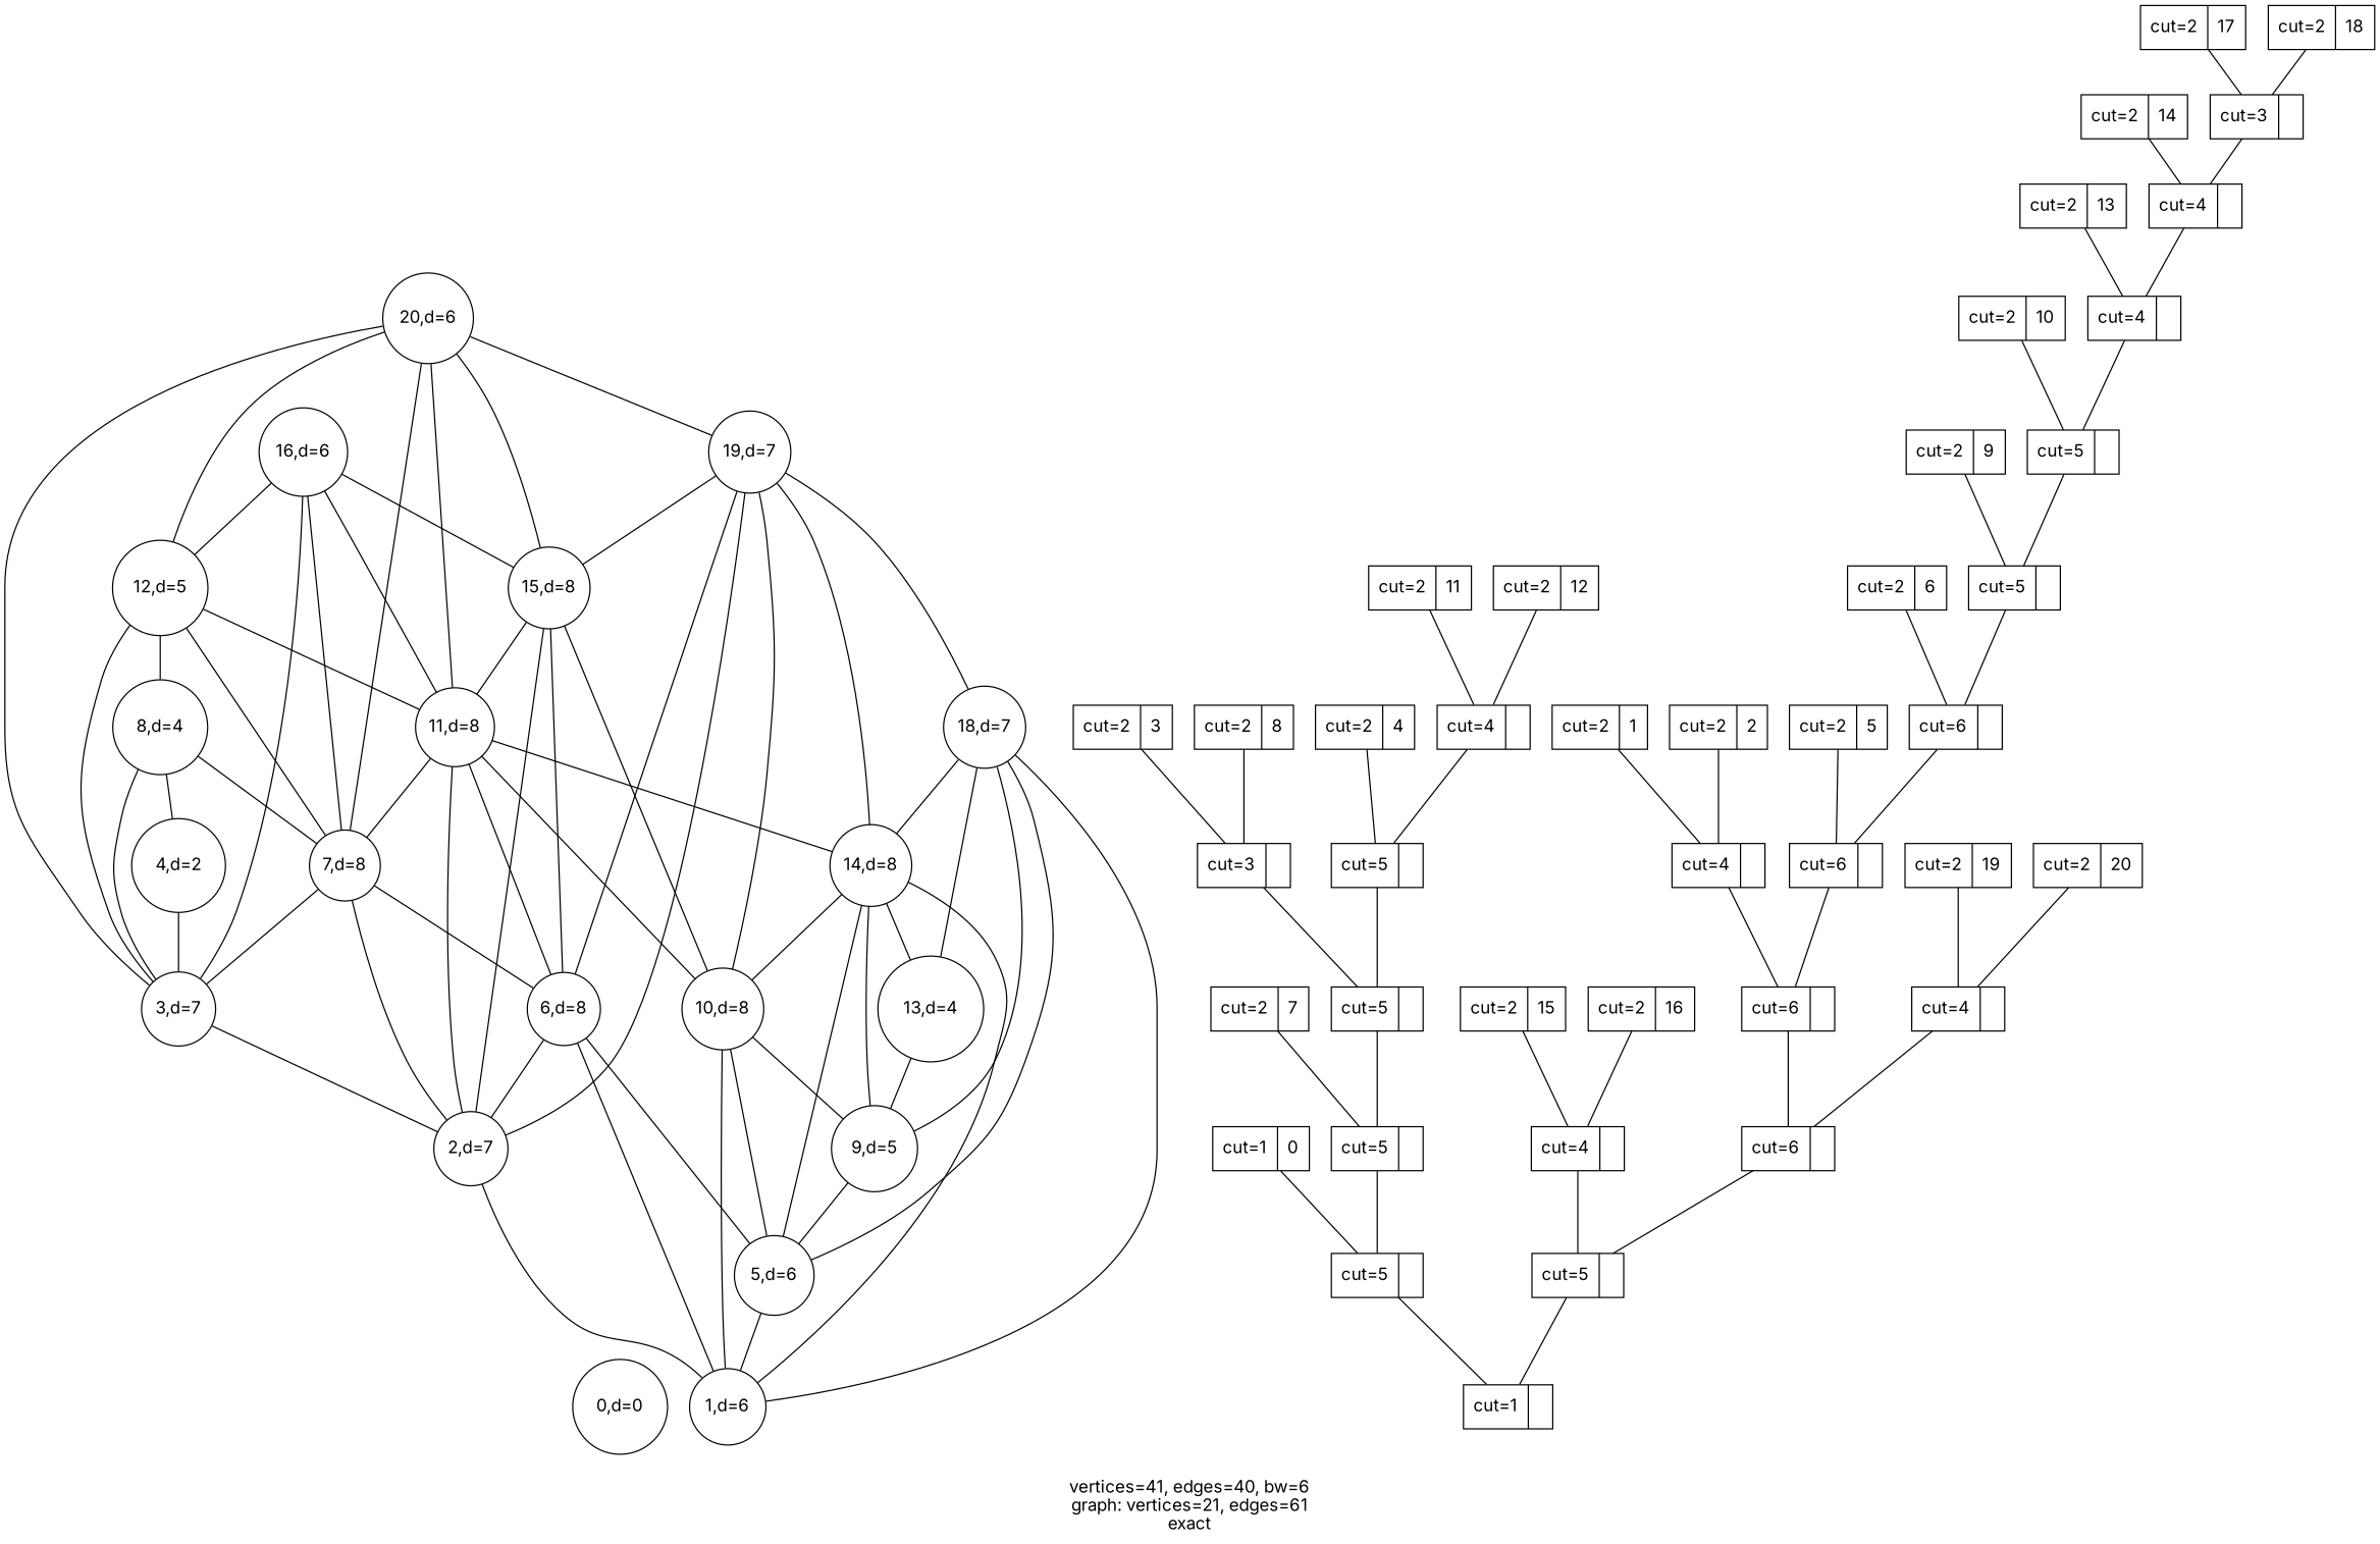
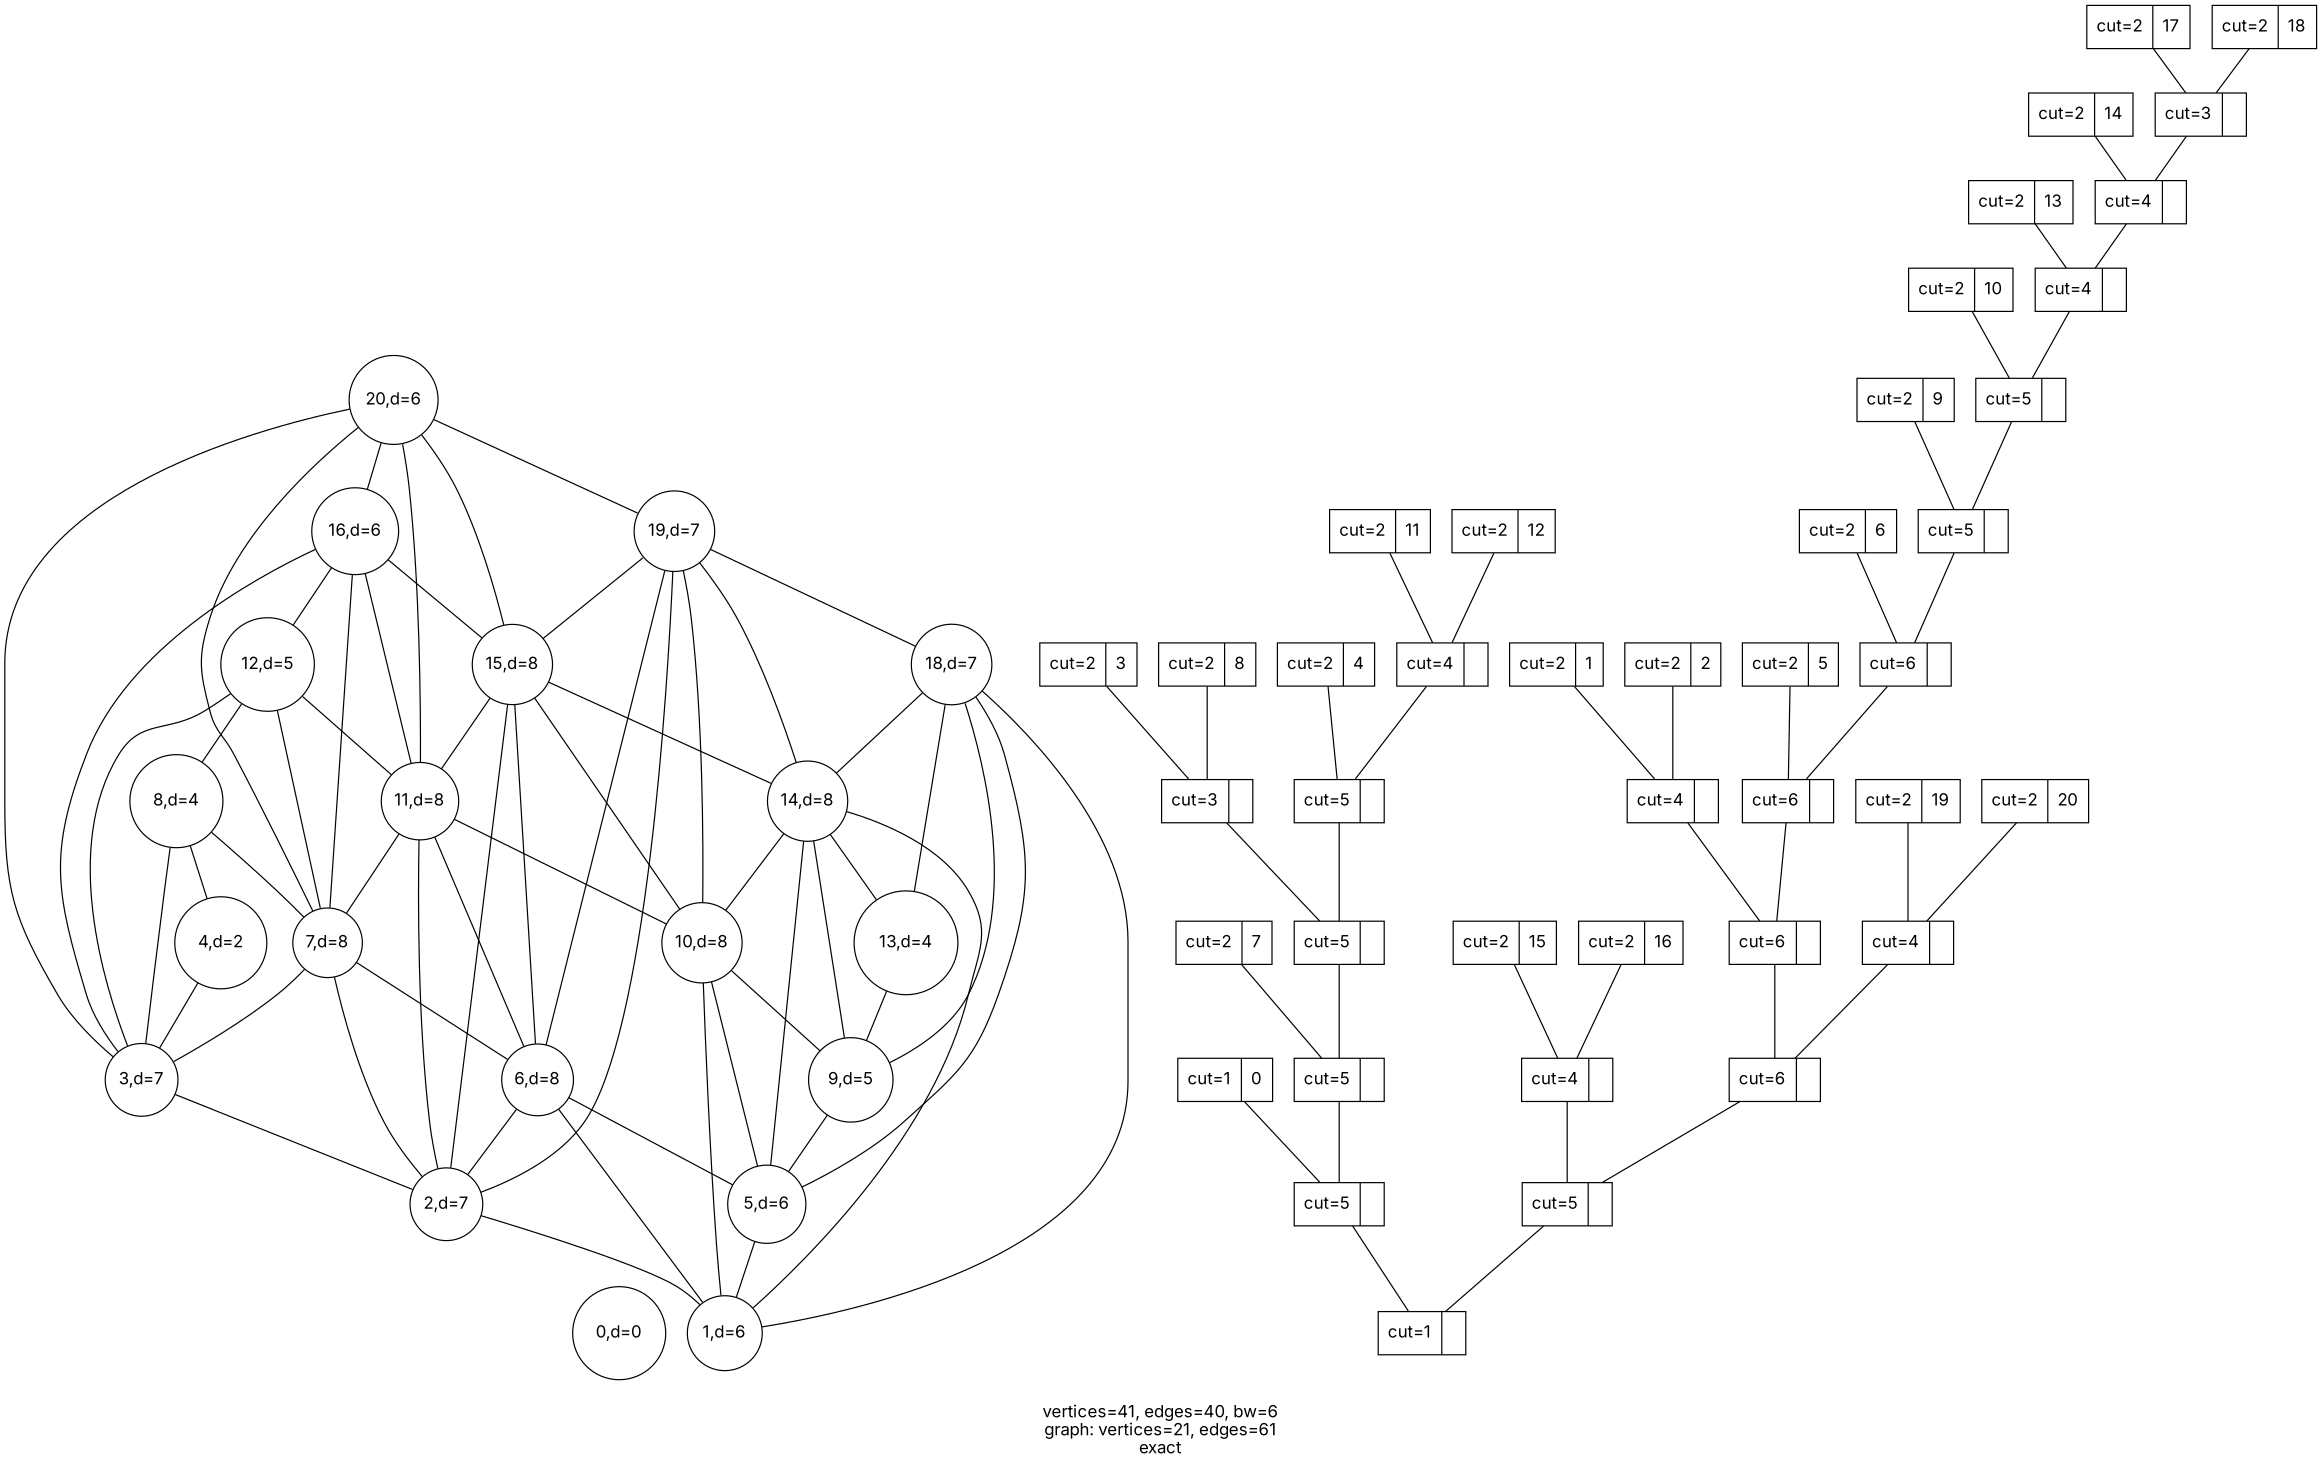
  graph {
    fontname=Inter
    label="\nvertices=41, edges=40, bw=6\ngraph: vertices=21, edges=61\nexact"
    rankdir=BT
    splines=true
    node [fontname=Inter shape=record]
    edge [fontname=Inter]
    n1 [height=0.00 label="0,d=0" shape=circle]
    n2 [height=0.60 label="1,d=6" shape=circle]
    n3 [height=0.70 label="2,d=7" shape=circle]
    n4 [height=0.60 label="5,d=6" shape=circle]
    n5 [height=0.80 label="6,d=8" shape=circle]
    n6 [height=0.80 label="10,d=8" shape=circle]
    n7 [height=0.80 label="14,d=8" shape=circle]
    n8 [height=0.70 label="18,d=7" shape=circle]
    n9 [height=0.70 label="3,d=7" shape=circle]
    n10 [height=0.80 label="7,d=8" shape=circle]
    n11 [height=0.80 label="11,d=8" shape=circle]
    n12 [height=0.80 label="15,d=8" shape=circle]
    n13 [height=0.70 label="19,d=7" shape=circle]
    n14 [height=0.20 label="4,d=2" shape=circle]
    n15 [height=0.40 label="8,d=4" shape=circle]
    n16 [height=0.50 label="12,d=5" shape=circle]
    n17 [height=0.60 label="16,d=6" shape=circle]
    n18 [height=0.60 label="20,d=6" shape=circle]
    n19 [height=0.50 label="9,d=5" shape=circle]
    n20 [height=0.40 label="13,d=4" shape=circle]
    n21 [label=" cut=1 | "]
    n22 [label=" cut=5 | "]
    n23 [label=" cut=5 | "]
    n24 [label=" cut=1 | <n0> 0"]
    n25 [label=" cut=5 | "]
    n26 [label=" cut=4 | "]
    n27 [label=" cut=6 | "]
    n28 [label=" cut=2 | <n7> 7"]
    n29 [label=" cut=5 | "]
    n30 [label=" cut=3 | "]
    n31 [label=" cut=5 | "]
    n32 [label=" cut=2 | <n3> 3"]
    n33 [label=" cut=2 | <n8> 8"]
    n34 [label=" cut=2 | <n4> 4"]
    n35 [label=" cut=4 | "]
    n36 [label=" cut=2 | <n11> 11"]
    n37 [label=" cut=2 | <n12> 12"]
    n38 [label=" cut=2 | <n15> 15"]
    n39 [label=" cut=2 | <n16> 16"]
    n40 [label=" cut=6 | "]
    n41 [label=" cut=4 | "]
    n42 [label=" cut=4 | "]
    n43 [label=" cut=6 | "]
    n44 [label=" cut=2 | <n19> 19"]
    n45 [label=" cut=2 | <n20> 20"]
    n46 [label=" cut=2 | <n1> 1"]
    n47 [label=" cut=2 | <n2> 2"]
    n48 [label=" cut=2 | <n5> 5"]
    n49 [label=" cut=6 | "]
    n50 [label=" cut=2 | <n6> 6"]
    n51 [label=" cut=5 | "]
    n52 [label=" cut=2 | <n9> 9"]
    n53 [label=" cut=5 | "]
    n54 [label=" cut=2 | <n10> 10"]
    n55 [label=" cut=4 | "]
    n56 [label=" cut=2 | <n13> 13"]
    n57 [label=" cut=4 | "]
    n58 [label=" cut=2 | <n14> 14"]
    n59 [label=" cut=3 | "]
    n60 [label=" cut=2 | <n17> 17"]
    n61 [label=" cut=2 | <n18> 18"]
    subgraph sub_1 {
      label="real graph"
      n1
      n2
      n3
      n4
      n5
      n6
      n7
      n8
      n9
      n10
      n11
      n12
      n13
      n14
      n15
      n16
      n17
      n18
      n19
      n20
    }
    n2 -- n3
    n2 -- n4
    n2 -- n5
    n2 -- n6
    n2 -- n7
    n2 -- n8
    n3 -- n5
    n3 -- n9
    n3 -- n10
    n3 -- n11
    n3 -- n12
    n3 -- n13
    n4 -- n5
    n4 -- n6
    n4 -- n7
    n4 -- n8
    n4 -- n19
    n5 -- n10
    n5 -- n11
    n5 -- n12
    n5 -- n13
    n6 -- n7
    n6 -- n11
    n6 -- n12
    n6 -- n13
    n7 -- n8
-   n7 -- n11
+   n7 -- n12
    n7 -- n13
    n8 -- n13
    n9 -- n10
    n9 -- n14
    n9 -- n15
    n9 -- n16
    n9 -- n17
    n9 -- n18
    n10 -- n11
    n10 -- n15
    n10 -- n16
    n10 -- n17
    n10 -- n18
    n11 -- n12
    n11 -- n16
    n11 -- n17
    n11 -- n18
    n12 -- n13
    n12 -- n17
    n12 -- n18
    n13 -- n18
    n14 -- n15
    n15 -- n16
    n16 -- n17
-   n16 -- n18
+   n17 -- n18
    n19 -- n6
    n19 -- n7
    n19 -- n8
    n19 -- n20
    n20 -- n7
    n20 -- n8
    n21 -- n22
    n21 -- n23
    n22 -- n24
    n22 -- n25
    n23 -- n26
    n23 -- n27
    n25 -- n28
    n25 -- n29
    n26 -- n38
    n26 -- n39
    n27 -- n40
    n27 -- n41
    n29 -- n30
    n29 -- n31
    n30 -- n32
    n30 -- n33
    n31 -- n34
    n31 -- n35
    n35 -- n36
    n35 -- n37
    n40 -- n42
    n40 -- n43
    n41 -- n44
    n41 -- n45
    n42 -- n46
    n42 -- n47
    n43 -- n48
    n43 -- n49
    n49 -- n50
    n49 -- n51
    n51 -- n52
    n51 -- n53
    n53 -- n54
    n53 -- n55
    n55 -- n56
    n55 -- n57
    n57 -- n58
    n57 -- n59
    n59 -- n60
    n59 -- n61
  }
